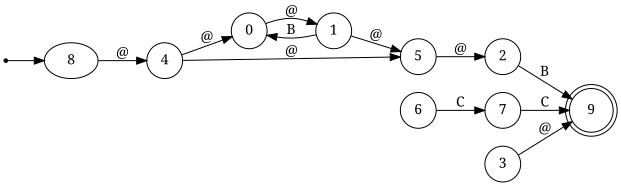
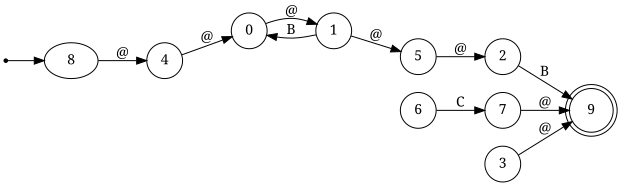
  digraph {
    fontname="Noto Serif"
    rankdir=LR
    node [fontname="Noto Serif" shape=circle]
    edge [fontname="Noto Serif"]
    ini [shape=point]
    8 [shape=""]
    4
    0
    5
    6
    7
    9 [shape=doublecircle]
    1
    2
    3
    ini -> 8
    8 -> 4 [label="@"]
    4 -> 0 [label="@"]
-   4 -> 5 [label="@"]
    0 -> 1 [label="@"]
    5 -> 2 [label="@"]
    6 -> 7 [label=C]
-   7 -> 9 [label=C]
+   7 -> 9 [label="@"]
    1 -> 0 [label=B]
    1 -> 5 [label="@"]
    2 -> 9 [label=B]
    3 -> 9 [label="@"]
  }
